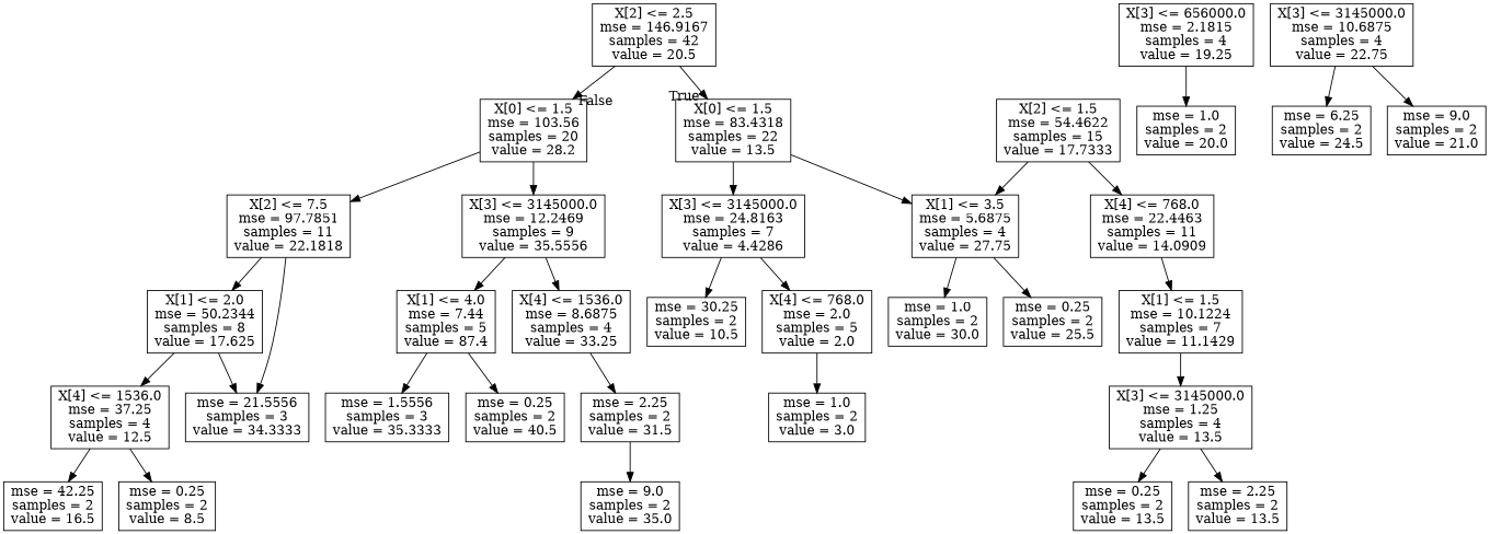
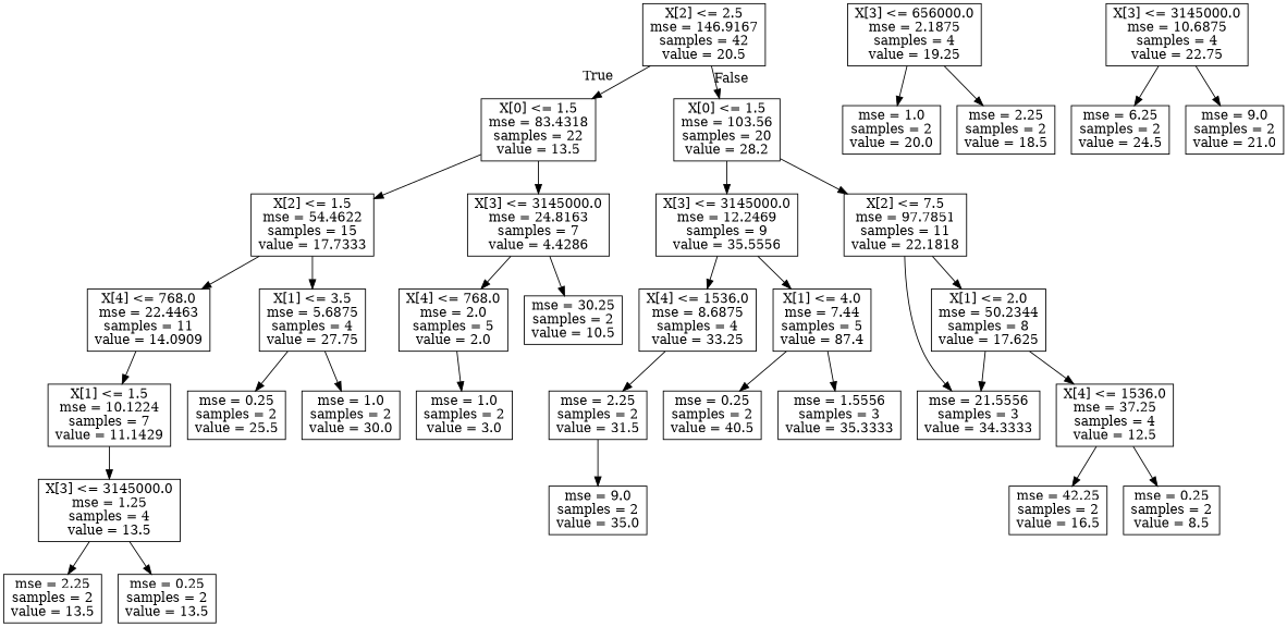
  digraph {
    node [shape=box]
    n1 [label="X[2] <= 2.5\nmse = 146.9167\nsamples = 42\nvalue = 20.5"]
    n2 [label="X[0] <= 1.5\nmse = 83.4318\nsamples = 22\nvalue = 13.5"]
    n3 [label="X[0] <= 1.5\nmse = 103.56\nsamples = 20\nvalue = 28.2"]
    n4 [label="X[2] <= 1.5\nmse = 54.4622\nsamples = 15\nvalue = 17.7333"]
    n5 [label="X[3] <= 3145000.0\nmse = 24.8163\nsamples = 7\nvalue = 4.4286"]
    n6 [label="X[3] <= 3145000.0\nmse = 12.2469\nsamples = 9\nvalue = 35.5556"]
    n7 [label="X[2] <= 7.5\nmse = 97.7851\nsamples = 11\nvalue = 22.1818"]
    n8 [label="X[4] <= 768.0\nmse = 22.4463\nsamples = 11\nvalue = 14.0909"]
    n9 [label="X[1] <= 3.5\nmse = 5.6875\nsamples = 4\nvalue = 27.75"]
    n10 [label="X[4] <= 768.0\nmse = 2.0\nsamples = 5\nvalue = 2.0"]
    n11 [label="mse = 30.25\nsamples = 2\nvalue = 10.5"]
    n12 [label="X[1] <= 1.5\nmse = 10.1224\nsamples = 7\nvalue = 11.1429"]
    n13 [label="mse = 0.25\nsamples = 2\nvalue = 25.5"]
    n14 [label="mse = 1.0\nsamples = 2\nvalue = 30.0"]
    n15 [label="X[3] <= 3145000.0\nmse = 1.25\nsamples = 4\nvalue = 13.5"]
-   n16 [label="X[3] <= 656000.0\nmse = 2.1815\nsamples = 4\nvalue = 19.25"]
+   n16 [label="X[3] <= 656000.0\nmse = 2.1875\nsamples = 4\nvalue = 19.25"]
    n17 [label="mse = 1.0\nsamples = 2\nvalue = 20.0"]
+   n18 [label="mse = 2.25\nsamples = 2\nvalue = 18.5"]
    n19 [label="mse = 2.25\nsamples = 2\nvalue = 13.5"]
    n20 [label="mse = 0.25\nsamples = 2\nvalue = 13.5"]
    n21 [label="mse = 1.0\nsamples = 2\nvalue = 3.0"]
    n22 [label="X[4] <= 1536.0\nmse = 8.6875\nsamples = 4\nvalue = 33.25"]
    n23 [label="X[1] <= 4.0\nmse = 7.44\nsamples = 5\nvalue = 87.4"]
    n24 [label="X[1] <= 2.0\nmse = 50.2344\nsamples = 8\nvalue = 17.625"]
    n25 [label="mse = 21.5556\nsamples = 3\nvalue = 34.3333"]
    n26 [label="mse = 2.25\nsamples = 2\nvalue = 31.5"]
    n27 [label="mse = 0.25\nsamples = 2\nvalue = 40.5"]
    n28 [label="mse = 1.5556\nsamples = 3\nvalue = 35.3333"]
    n29 [label="mse = 9.0\nsamples = 2\nvalue = 35.0"]
    n30 [label="X[4] <= 1536.0\nmse = 37.25\nsamples = 4\nvalue = 12.5"]
    n31 [label="mse = 42.25\nsamples = 2\nvalue = 16.5"]
    n32 [label="mse = 0.25\nsamples = 2\nvalue = 8.5"]
    n33 [label="X[3] <= 3145000.0\nmse = 10.6875\nsamples = 4\nvalue = 22.75"]
    n34 [label="mse = 6.25\nsamples = 2\nvalue = 24.5"]
    n35 [label="mse = 9.0\nsamples = 2\nvalue = 21.0"]
    n1 -> n2 [headlabel=True labelangle=45 labeldistance=2.5]
    n1 -> n3 [headlabel=False labelangle=-45 labeldistance=2.5]
-   n2 -> n9
+   n2 -> n4
    n2 -> n5
    n3 -> n6
    n3 -> n7
    n4 -> n8
    n4 -> n9
    n5 -> n10
    n5 -> n11
    n6 -> n22
    n6 -> n23
    n7 -> n24
    n7 -> n25
    n8 -> n12
    n9 -> n13
    n9 -> n14
    n10 -> n21
    n12 -> n15
    n15 -> n19
    n15 -> n20
    n16 -> n17
+   n16 -> n18
    n22 -> n26
    n23 -> n27
    n23 -> n28
    n24 -> n25
    n24 -> n30
    n26 -> n29
    n30 -> n31
    n30 -> n32
    n33 -> n34
    n33 -> n35
  }
